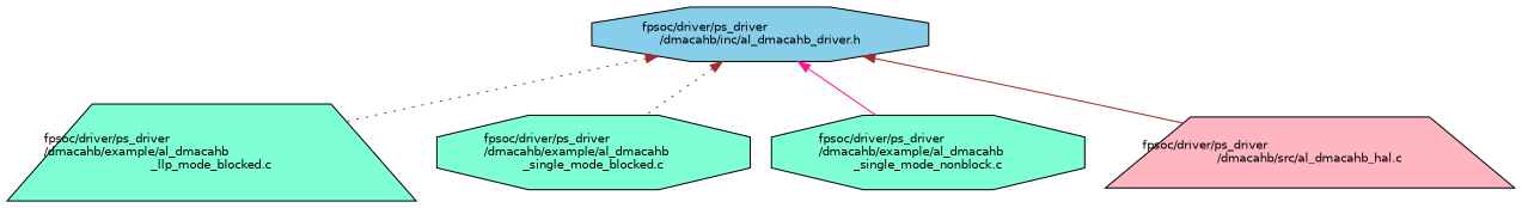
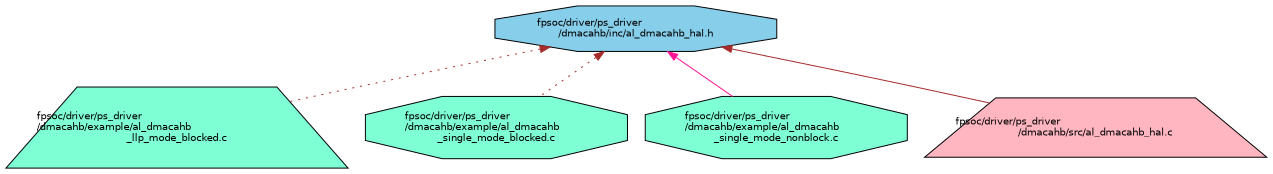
  digraph {
    node [color=black fillcolor=aquamarine fontname=Helvetica fontsize=10 shape=octagon style=filled]
    edge [color=brown dir=back fontname=Helvetica fontsize=10 labelfontname=Helvetica labelfontsize=10 style=dotted]
-   n1 [fillcolor=skyblue fontcolor=black height=0.2 label="fpsoc/driver/ps_driver\l/dmacahb/inc/al_dmacahb_driver.h" width=0.4]
+   n1 [fillcolor=skyblue fontcolor=black height=0.2 label="fpsoc/driver/ps_driver\l/dmacahb/inc/al_dmacahb_hal.h" width=0.4]
    n2 [height=0.2 label="fpsoc/driver/ps_driver\l/dmacahb/example/al_dmacahb\l_llp_mode_blocked.c" shape=trapezium width=0.4]
    n3 [height=0.2 label="fpsoc/driver/ps_driver\l/dmacahb/example/al_dmacahb\l_single_mode_blocked.c" width=0.4]
    n4 [height=0.2 label="fpsoc/driver/ps_driver\l/dmacahb/example/al_dmacahb\l_single_mode_nonblock.c" width=0.4]
    n5 [fillcolor=lightpink height=0.2 label="fpsoc/driver/ps_driver\l/dmacahb/src/al_dmacahb_hal.c" shape=trapezium width=0.4]
    n1 -> n2
    n1 -> n3
    n1 -> n4 [color=deeppink style=solid]
    n1 -> n5 [style=solid]
  }
